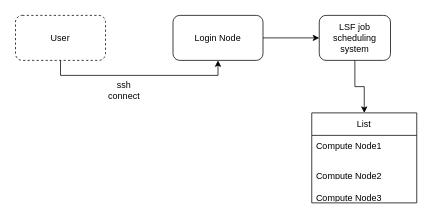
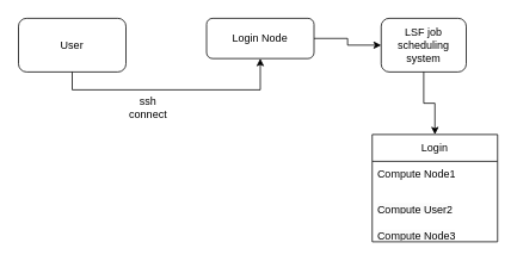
  <mxCell id="0" />
  <mxCell id="1" parent="0" />
  <mxCell id="2" style="edgeStyle=orthogonalEdgeStyle;rounded=0;orthogonalLoop=1;jettySize=auto;html=1;exitX=0.5;exitY=1;exitDx=0;exitDy=0;entryX=0.5;entryY=1;entryDx=0;entryDy=0;" edge="1" parent="1" source="3" target="5"><mxGeometry relative="1" as="geometry" /></mxCell>
- <mxCell id="3" value="User" style="rounded=1;whiteSpace=wrap;html=1;fillColor=none;dashed=1;" vertex="1" parent="1"><mxGeometry x="20" y="20" width="120" height="60" as="geometry" /></mxCell>
+ <mxCell id="3" value="User" style="rounded=1;whiteSpace=wrap;html=1;fillColor=none;" vertex="1" parent="1"><mxGeometry x="20" y="20" width="120" height="60" as="geometry" /></mxCell>
  <mxCell id="4" style="edgeStyle=orthogonalEdgeStyle;rounded=0;orthogonalLoop=1;jettySize=auto;html=1;exitX=1;exitY=0.5;exitDx=0;exitDy=0;entryX=0;entryY=0.5;entryDx=0;entryDy=0;" edge="1" parent="1" source="5" target="7"><mxGeometry relative="1" as="geometry" /></mxCell>
- <mxCell id="5" value="Login Node" style="whiteSpace=wrap;html=1;fillColor=none;rounded=1;" vertex="1" parent="1"><mxGeometry x="230" y="20" width="120" height="60" as="geometry" /></mxCell>
+ <mxCell id="5" value="Login Node" style="whiteSpace=wrap;html=1;fillColor=none;rounded=1;" vertex="1" parent="1"><mxGeometry x="230" y="20" width="120" height="45" as="geometry" /></mxCell>
  <mxCell id="6" style="edgeStyle=orthogonalEdgeStyle;rounded=0;orthogonalLoop=1;jettySize=auto;html=1;exitX=0.5;exitY=1;exitDx=0;exitDy=0;entryX=0.5;entryY=0;entryDx=0;entryDy=0;" edge="1" parent="1" source="7" target="9"><mxGeometry relative="1" as="geometry" /></mxCell>
  <mxCell id="7" value="LSF job scheduling system" style="rounded=1;whiteSpace=wrap;html=1;fillColor=none;" vertex="1" parent="1"><mxGeometry x="425" y="20" width="95" height="60" as="geometry" /></mxCell>
  <mxCell id="8" value="ssh connect" style="text;strokeColor=none;align=center;fillColor=none;html=1;verticalAlign=middle;whiteSpace=wrap;rounded=0;" vertex="1" parent="1"><mxGeometry x="135" y="105" width="60" height="30" as="geometry" /></mxCell>
- <mxCell id="9" value="List" style="swimlane;fontStyle=0;childLayout=stackLayout;horizontal=1;startSize=30;horizontalStack=0;resizeParent=1;resizeParentMax=0;resizeLast=0;collapsible=1;marginBottom=0;whiteSpace=wrap;html=1;" vertex="1" parent="1"><mxGeometry x="415" y="150" width="140" height="120" as="geometry" /></mxCell>
+ <mxCell id="9" value="Login" style="swimlane;fontStyle=0;childLayout=stackLayout;horizontal=1;startSize=30;horizontalStack=0;resizeParent=1;resizeParentMax=0;resizeLast=0;collapsible=1;marginBottom=0;whiteSpace=wrap;html=1;" vertex="1" parent="1"><mxGeometry x="415" y="150" width="140" height="120" as="geometry" /></mxCell>
  <mxCell id="10" value="Compute Node1" style="text;strokeColor=none;fillColor=none;align=left;verticalAlign=middle;spacingLeft=4;spacingRight=4;overflow=hidden;points=[[0,0.5],[1,0.5]];portConstraint=eastwest;rotatable=0;whiteSpace=wrap;html=1;" vertex="1" parent="9"><mxGeometry y="30" width="140" height="30" as="geometry" /></mxCell>
- <mxCell id="11" value="&lt;br&gt;&lt;span style=&quot;color: rgb(0, 0, 0); font-family: Helvetica; font-size: 12px; font-style: normal; font-variant-ligatures: normal; font-variant-caps: normal; font-weight: 400; letter-spacing: normal; orphans: 2; text-align: left; text-indent: 0px; text-transform: none; widows: 2; word-spacing: 0px; -webkit-text-stroke-width: 0px; white-space: normal; background-color: rgb(251, 251, 251); text-decoration-thickness: initial; text-decoration-style: initial; text-decoration-color: initial; display: inline !important; float: none;&quot;&gt;Compute Node2&lt;/span&gt;&lt;div&gt;&lt;br/&gt;&lt;/div&gt;" style="text;strokeColor=none;fillColor=none;align=left;verticalAlign=middle;spacingLeft=4;spacingRight=4;overflow=hidden;points=[[0,0.5],[1,0.5]];portConstraint=eastwest;rotatable=0;whiteSpace=wrap;html=1;" vertex="1" parent="9"><mxGeometry y="60" width="140" height="30" as="geometry" /></mxCell>
+ <mxCell id="11" value="&lt;br&gt;&lt;span style=&quot;color: rgb(0, 0, 0); font-family: Helvetica; font-size: 12px; font-style: normal; font-variant-ligatures: normal; font-variant-caps: normal; font-weight: 400; letter-spacing: normal; orphans: 2; text-align: left; text-indent: 0px; text-transform: none; widows: 2; word-spacing: 0px; -webkit-text-stroke-width: 0px; white-space: normal; background-color: rgb(251, 251, 251); text-decoration-thickness: initial; text-decoration-style: initial; text-decoration-color: initial; display: inline !important; float: none;&quot;&gt;Compute User2&lt;/span&gt;&lt;div&gt;&lt;br/&gt;&lt;/div&gt;" style="text;strokeColor=none;fillColor=none;align=left;verticalAlign=middle;spacingLeft=4;spacingRight=4;overflow=hidden;points=[[0,0.5],[1,0.5]];portConstraint=eastwest;rotatable=0;whiteSpace=wrap;html=1;" vertex="1" parent="9"><mxGeometry y="60" width="140" height="30" as="geometry" /></mxCell>
  <mxCell id="12" value="&lt;br&gt;&lt;span style=&quot;color: rgb(0, 0, 0); font-family: Helvetica; font-size: 12px; font-style: normal; font-variant-ligatures: normal; font-variant-caps: normal; font-weight: 400; letter-spacing: normal; orphans: 2; text-align: left; text-indent: 0px; text-transform: none; widows: 2; word-spacing: 0px; -webkit-text-stroke-width: 0px; white-space: normal; background-color: rgb(251, 251, 251); text-decoration-thickness: initial; text-decoration-style: initial; text-decoration-color: initial; display: inline !important; float: none;&quot;&gt;Compute Node3&lt;/span&gt;&lt;div&gt;&lt;br/&gt;&lt;/div&gt;" style="text;strokeColor=none;fillColor=none;align=left;verticalAlign=middle;spacingLeft=4;spacingRight=4;overflow=hidden;points=[[0,0.5],[1,0.5]];portConstraint=eastwest;rotatable=0;whiteSpace=wrap;html=1;" vertex="1" parent="9"><mxGeometry y="90" width="140" height="30" as="geometry" /></mxCell>
